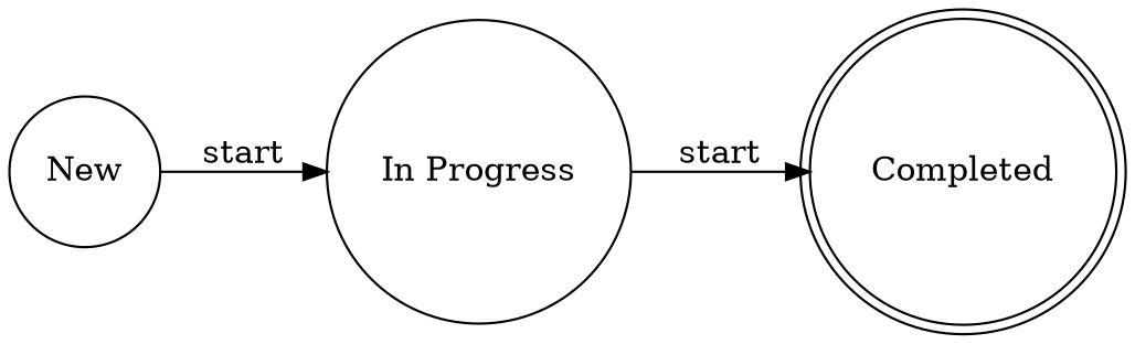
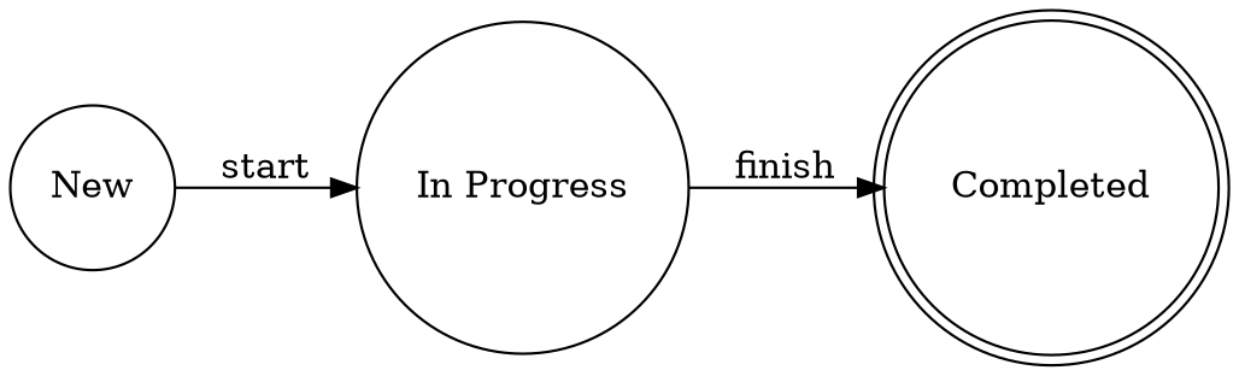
  digraph {
    rankdir=LR
    node [shape=circle]
    n1 [label=New]
    n2 [label="In Progress"]
    n3 [label=Completed shape=doublecircle]
    n1 -> n2 [label=start]
-   n2 -> n3 [label=start]
+   n2 -> n3 [label=finish]
  }
